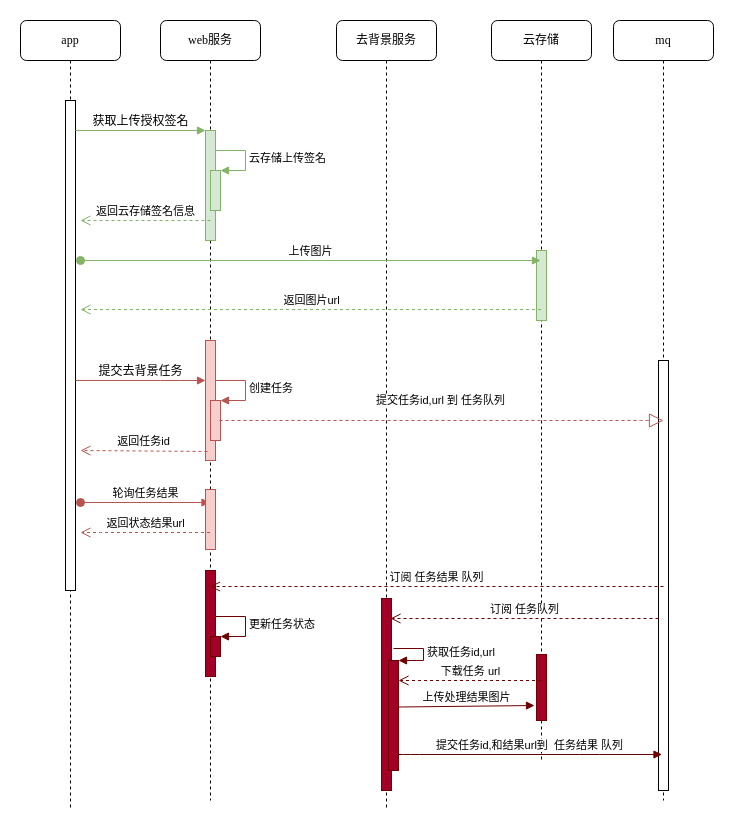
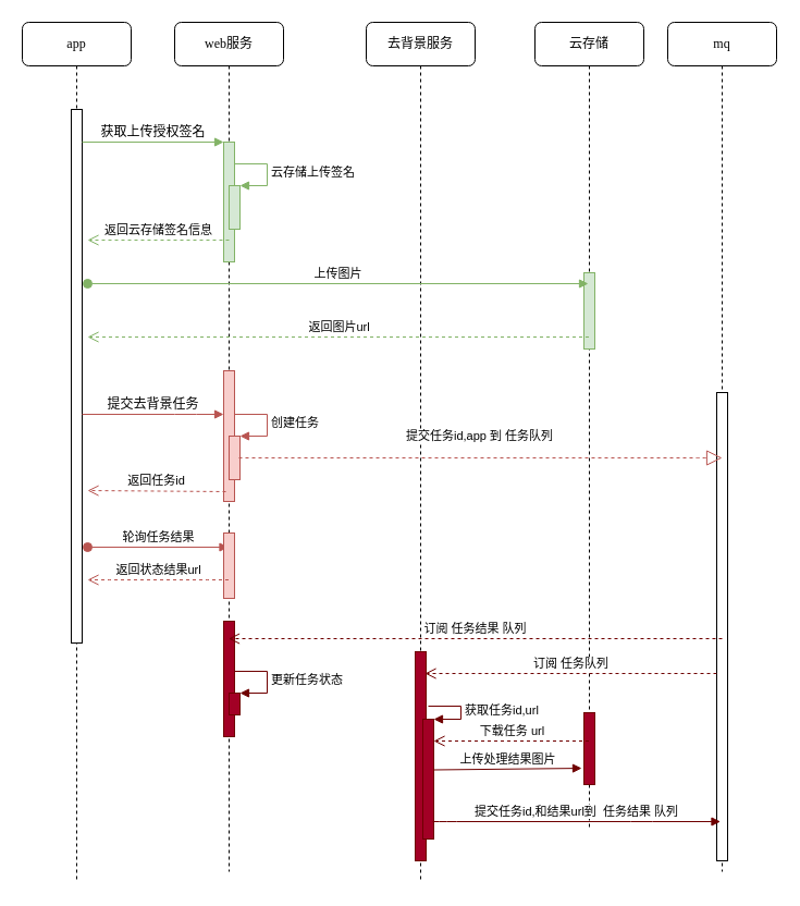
  <mxCell id="0" />
  <mxCell id="1" parent="0" />
  <mxCell id="2" value="web服务" style="shape=umlLifeline;perimeter=lifelinePerimeter;whiteSpace=wrap;html=1;container=1;collapsible=0;recursiveResize=0;outlineConnect=0;rounded=1;shadow=0;comic=0;labelBackgroundColor=none;strokeWidth=1;fontFamily=Verdana;fontSize=12;align=center;" parent="1" vertex="1"><mxGeometry x="160" y="20" width="100" height="780" as="geometry" /></mxCell>
  <mxCell id="3" value="" style="html=1;points=[];perimeter=orthogonalPerimeter;rounded=0;shadow=0;comic=0;labelBackgroundColor=none;strokeWidth=1;fontFamily=Verdana;fontSize=12;align=center;fillColor=#d5e8d4;strokeColor=#82b366;" parent="2" vertex="1"><mxGeometry x="45" y="110" width="10" height="110" as="geometry" /></mxCell>
  <mxCell id="4" value="云存储" style="shape=umlLifeline;perimeter=lifelinePerimeter;whiteSpace=wrap;html=1;container=1;collapsible=0;recursiveResize=0;outlineConnect=0;rounded=1;shadow=0;comic=0;labelBackgroundColor=none;strokeWidth=1;fontFamily=Verdana;fontSize=12;align=center;" parent="1" vertex="1"><mxGeometry x="491" y="20" width="100" height="740" as="geometry" /></mxCell>
  <mxCell id="5" value="" style="html=1;points=[];perimeter=orthogonalPerimeter;rounded=0;shadow=0;comic=0;labelBackgroundColor=none;strokeWidth=1;fontFamily=Verdana;fontSize=12;align=center;fillColor=#d5e8d4;strokeColor=#82b366;" parent="4" vertex="1"><mxGeometry x="45" y="230" width="10" height="70" as="geometry" /></mxCell>
  <mxCell id="6" value="去背景服务" style="shape=umlLifeline;perimeter=lifelinePerimeter;whiteSpace=wrap;html=1;container=1;collapsible=0;recursiveResize=0;outlineConnect=0;rounded=1;shadow=0;comic=0;labelBackgroundColor=none;strokeWidth=1;fontFamily=Verdana;fontSize=12;align=center;" parent="1" vertex="1"><mxGeometry x="336" y="20" width="100" height="790" as="geometry" /></mxCell>
  <mxCell id="7" value="mq" style="shape=umlLifeline;perimeter=lifelinePerimeter;whiteSpace=wrap;html=1;container=1;collapsible=0;recursiveResize=0;outlineConnect=0;rounded=1;shadow=0;comic=0;labelBackgroundColor=none;strokeWidth=1;fontFamily=Verdana;fontSize=12;align=center;" parent="1" vertex="1"><mxGeometry x="613" y="20" width="100" height="780" as="geometry" /></mxCell>
  <mxCell id="8" value="app" style="shape=umlLifeline;perimeter=lifelinePerimeter;whiteSpace=wrap;html=1;container=1;collapsible=0;recursiveResize=0;outlineConnect=0;rounded=1;shadow=0;comic=0;labelBackgroundColor=none;strokeWidth=1;fontFamily=Verdana;fontSize=12;align=center;" parent="1" vertex="1"><mxGeometry x="20" y="20" width="100" height="790" as="geometry" /></mxCell>
  <mxCell id="9" value="" style="html=1;points=[];perimeter=orthogonalPerimeter;rounded=0;shadow=0;comic=0;labelBackgroundColor=none;strokeWidth=1;fontFamily=Verdana;fontSize=12;align=center;" parent="8" vertex="1"><mxGeometry x="45" y="80" width="10" height="490" as="geometry" /></mxCell>
  <mxCell id="10" value="" style="html=1;points=[];perimeter=orthogonalPerimeter;rounded=0;shadow=0;comic=0;labelBackgroundColor=none;strokeWidth=1;fontFamily=Verdana;fontSize=12;align=center;" parent="1" vertex="1"><mxGeometry x="658" y="360" width="10" height="430" as="geometry" /></mxCell>
  <mxCell id="11" value="提交去背景任务" style="html=1;verticalAlign=bottom;endArrow=block;labelBackgroundColor=none;fontFamily=Verdana;fontSize=12;fillColor=#f8cecc;strokeColor=#b85450;" parent="1" source="9" target="18" edge="1"><mxGeometry relative="1" as="geometry"><mxPoint x="430" y="360" as="sourcePoint" /><mxPoint x="200" y="390" as="targetPoint" /><Array as="points"><mxPoint x="170" y="380" /></Array></mxGeometry></mxCell>
  <mxCell id="12" value="获取上传授权签名&lt;br&gt;" style="html=1;verticalAlign=bottom;endArrow=block;entryX=0;entryY=0;labelBackgroundColor=none;fontFamily=Verdana;fontSize=12;edgeStyle=elbowEdgeStyle;elbow=vertical;fillColor=#d5e8d4;strokeColor=#82b366;" parent="1" source="9" target="3" edge="1"><mxGeometry relative="1" as="geometry"><mxPoint x="140" y="130" as="sourcePoint" /></mxGeometry></mxCell>
  <mxCell id="13" value="" style="html=1;points=[];perimeter=orthogonalPerimeter;fillColor=#d5e8d4;strokeColor=#82b366;" vertex="1" parent="1"><mxGeometry x="210" y="170" width="10" height="40" as="geometry" /></mxCell>
  <mxCell id="14" value="云存储上传签名&lt;br&gt;" style="edgeStyle=orthogonalEdgeStyle;html=1;align=left;spacingLeft=2;endArrow=block;rounded=0;entryX=1;entryY=0;fillColor=#d5e8d4;strokeColor=#82b366;" edge="1" target="13" parent="1"><mxGeometry relative="1" as="geometry"><mxPoint x="215" y="150" as="sourcePoint" /><Array as="points"><mxPoint x="245" y="150" /></Array></mxGeometry></mxCell>
  <mxCell id="15" value="返回云存储签名信息" style="html=1;verticalAlign=bottom;endArrow=open;dashed=1;endSize=8;fillColor=#d5e8d4;strokeColor=#82b366;" edge="1" parent="1"><mxGeometry relative="1" as="geometry"><mxPoint x="210" y="220" as="sourcePoint" /><mxPoint x="80" y="220" as="targetPoint" /></mxGeometry></mxCell>
  <mxCell id="16" value="上传图片&lt;br&gt;" style="html=1;verticalAlign=bottom;startArrow=oval;startFill=1;endArrow=block;startSize=8;fillColor=#d5e8d4;strokeColor=#82b366;" edge="1" parent="1"><mxGeometry width="60" relative="1" as="geometry"><mxPoint x="80" y="260" as="sourcePoint" /><mxPoint x="540" y="260" as="targetPoint" /></mxGeometry></mxCell>
  <mxCell id="17" value="返回图片url" style="html=1;verticalAlign=bottom;endArrow=open;dashed=1;endSize=8;fillColor=#d5e8d4;strokeColor=#82b366;" edge="1" parent="1" source="4"><mxGeometry relative="1" as="geometry"><mxPoint x="160" y="309" as="sourcePoint" /><mxPoint x="80" y="309" as="targetPoint" /></mxGeometry></mxCell>
  <mxCell id="18" value="" style="html=1;points=[];perimeter=orthogonalPerimeter;fillColor=#f8cecc;strokeColor=#b85450;" vertex="1" parent="1"><mxGeometry x="205" y="340" width="10" height="120" as="geometry" /></mxCell>
  <mxCell id="19" value="" style="html=1;points=[];perimeter=orthogonalPerimeter;fillColor=#f8cecc;strokeColor=#b85450;" vertex="1" parent="1"><mxGeometry x="210" y="400" width="10" height="40" as="geometry" /></mxCell>
  <mxCell id="20" value="创建任务" style="edgeStyle=orthogonalEdgeStyle;html=1;align=left;spacingLeft=2;endArrow=block;rounded=0;entryX=1;entryY=0;fillColor=#f8cecc;strokeColor=#b85450;" edge="1" target="19" parent="1"><mxGeometry relative="1" as="geometry"><mxPoint x="215" y="380" as="sourcePoint" /><Array as="points"><mxPoint x="245" y="380" /></Array></mxGeometry></mxCell>
  <mxCell id="21" value="返回任务id" style="html=1;verticalAlign=bottom;endArrow=open;dashed=1;endSize=8;exitX=0.2;exitY=0.925;exitDx=0;exitDy=0;exitPerimeter=0;fillColor=#f8cecc;strokeColor=#b85450;" edge="1" parent="1" source="18"><mxGeometry relative="1" as="geometry"><mxPoint x="160" y="450" as="sourcePoint" /><mxPoint x="80" y="450" as="targetPoint" /></mxGeometry></mxCell>
  <mxCell id="22" value="轮询任务结果" style="html=1;verticalAlign=bottom;startArrow=oval;startFill=1;endArrow=block;startSize=8;fillColor=#f8cecc;strokeColor=#b85450;" edge="1" parent="1"><mxGeometry width="60" relative="1" as="geometry"><mxPoint x="80" y="502" as="sourcePoint" /><mxPoint x="209.5" y="502" as="targetPoint" /></mxGeometry></mxCell>
  <mxCell id="23" value="" style="html=1;points=[];perimeter=orthogonalPerimeter;fillColor=#f8cecc;strokeColor=#b85450;" vertex="1" parent="1"><mxGeometry x="205" y="489" width="10" height="60" as="geometry" /></mxCell>
  <mxCell id="24" value="返回状态结果url" style="html=1;verticalAlign=bottom;endArrow=open;dashed=1;endSize=8;fillColor=#f8cecc;strokeColor=#b85450;" edge="1" parent="1"><mxGeometry relative="1" as="geometry"><mxPoint x="209.5" y="532" as="sourcePoint" /><mxPoint x="80" y="532" as="targetPoint" /><Array as="points"><mxPoint x="180" y="532" /><mxPoint x="110" y="532" /></Array></mxGeometry></mxCell>
  <mxCell id="25" value="" style="html=1;points=[];perimeter=orthogonalPerimeter;fillColor=#a20025;strokeColor=#6F0000;fontColor=#ffffff;" vertex="1" parent="1"><mxGeometry x="205" y="570" width="10" height="106" as="geometry" /></mxCell>
  <mxCell id="26" value="" style="html=1;points=[];perimeter=orthogonalPerimeter;fillColor=#a20025;strokeColor=#6F0000;fontColor=#ffffff;" vertex="1" parent="1"><mxGeometry x="210" y="636" width="10" height="20" as="geometry" /></mxCell>
  <mxCell id="27" value="更新任务状态" style="edgeStyle=orthogonalEdgeStyle;html=1;align=left;spacingLeft=2;endArrow=block;rounded=0;entryX=1;entryY=0;fillColor=#a20025;strokeColor=#6F0000;" edge="1" target="26" parent="1"><mxGeometry relative="1" as="geometry"><mxPoint x="215" y="616" as="sourcePoint" /><Array as="points"><mxPoint x="245" y="616" /></Array></mxGeometry></mxCell>
  <mxCell id="28" value="订阅 任务结果 队列" style="html=1;verticalAlign=bottom;endArrow=open;dashed=1;endSize=8;fillColor=#a20025;strokeColor=#6F0000;" edge="1" parent="1"><mxGeometry relative="1" as="geometry"><mxPoint x="663" y="586" as="sourcePoint" /><mxPoint x="209.5" y="586" as="targetPoint" /><Array as="points"><mxPoint x="360" y="586" /></Array></mxGeometry></mxCell>
  <mxCell id="29" value="" style="endArrow=block;dashed=1;endFill=0;endSize=12;html=1;exitX=0.9;exitY=0.5;exitDx=0;exitDy=0;exitPerimeter=0;fillColor=#f8cecc;strokeColor=#b85450;" edge="1" parent="1" source="19"><mxGeometry width="160" relative="1" as="geometry"><mxPoint x="231" y="419.5" as="sourcePoint" /><mxPoint x="663" y="420" as="targetPoint" /><Array as="points"><mxPoint x="650" y="420" /></Array></mxGeometry></mxCell>
  <mxCell id="30" value="" style="html=1;points=[];perimeter=orthogonalPerimeter;rounded=0;shadow=0;comic=0;labelBackgroundColor=none;strokeWidth=1;fontFamily=Verdana;fontSize=12;align=center;fillColor=#a20025;strokeColor=#6F0000;fontColor=#ffffff;" vertex="1" parent="1"><mxGeometry x="381" y="598" width="10" height="192" as="geometry" /></mxCell>
  <mxCell id="31" value="" style="html=1;points=[];perimeter=orthogonalPerimeter;fillColor=#a20025;strokeColor=#6F0000;fontColor=#ffffff;" vertex="1" parent="1"><mxGeometry x="388" y="660" width="10" height="110" as="geometry" /></mxCell>
  <mxCell id="32" value="" style="html=1;points=[];perimeter=orthogonalPerimeter;fillColor=#a20025;strokeColor=#6F0000;fontColor=#ffffff;" vertex="1" parent="1"><mxGeometry x="536" y="654" width="10" height="66" as="geometry" /></mxCell>
  <mxCell id="33" value="获取任务id,url" style="edgeStyle=orthogonalEdgeStyle;html=1;align=left;spacingLeft=2;endArrow=block;rounded=0;entryX=1;entryY=0;fillColor=#a20025;strokeColor=#6F0000;" edge="1" parent="1" target="31"><mxGeometry relative="1" as="geometry"><mxPoint x="393" y="648" as="sourcePoint" /><Array as="points"><mxPoint x="423" y="648" /></Array></mxGeometry></mxCell>
  <mxCell id="34" value="订阅 任务队列" style="html=1;verticalAlign=bottom;endArrow=open;dashed=1;endSize=8;exitX=0.2;exitY=0.049;exitDx=0;exitDy=0;exitPerimeter=0;fillColor=#a20025;strokeColor=#6F0000;" edge="1" parent="1"><mxGeometry relative="1" as="geometry"><mxPoint x="658" y="618" as="sourcePoint" /><mxPoint x="390" y="618" as="targetPoint" /></mxGeometry></mxCell>
  <mxCell id="35" value="提交任务id,和结果url到&amp;nbsp; 任务结果 队列&lt;br&gt;" style="html=1;verticalAlign=bottom;endArrow=block;fillColor=#a20025;strokeColor=#6F0000;" edge="1" parent="1"><mxGeometry width="80" relative="1" as="geometry"><mxPoint x="397" y="754" as="sourcePoint" /><mxPoint x="661.5" y="754" as="targetPoint" /><Array as="points"><mxPoint x="409" y="754" /><mxPoint x="589" y="754" /></Array></mxGeometry></mxCell>
  <mxCell id="36" value="下载任务 url" style="html=1;verticalAlign=bottom;endArrow=open;dashed=1;endSize=8;fillColor=#a20025;strokeColor=#6F0000;" edge="1" parent="1" source="4"><mxGeometry relative="1" as="geometry"><mxPoint x="478" y="680" as="sourcePoint" /><mxPoint x="398" y="680" as="targetPoint" /></mxGeometry></mxCell>
  <mxCell id="37" value="上传处理结果图片" style="html=1;verticalAlign=bottom;endArrow=block;entryX=-0.2;entryY=0.773;entryDx=0;entryDy=0;entryPerimeter=0;fillColor=#a20025;strokeColor=#6F0000;" edge="1" parent="1" target="32"><mxGeometry width="80" relative="1" as="geometry"><mxPoint x="398" y="706.5" as="sourcePoint" /><mxPoint x="535" y="710.972" as="targetPoint" /></mxGeometry></mxCell>
- <mxCell id="38" value="&lt;span style=&quot;font-size: 11px ; background-color: rgb(255 , 255 , 255)&quot;&gt;提交任务id,url 到 任务队列&lt;/span&gt;" style="text;html=1;align=center;verticalAlign=middle;resizable=0;points=[];autosize=1;strokeColor=none;" vertex="1" parent="1"><mxGeometry x="360" y="390" width="160" height="20" as="geometry" /></mxCell>
+ <mxCell id="38" value="&lt;span style=&quot;font-size: 11px ; background-color: rgb(255 , 255 , 255)&quot;&gt;提交任务id,app 到 任务队列&lt;/span&gt;" style="text;html=1;align=center;verticalAlign=middle;resizable=0;points=[];autosize=1;strokeColor=none;" vertex="1" parent="1"><mxGeometry x="360" y="390" width="160" height="20" as="geometry" /></mxCell>
